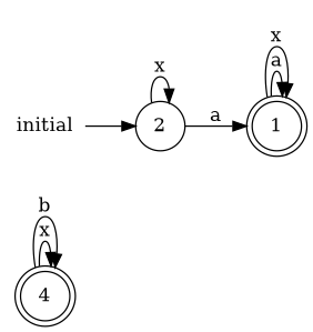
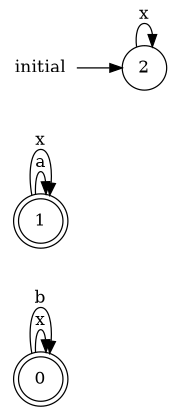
  digraph {
    rankdir=LR
    node [shape=doublecircle]
-   0 [label=4]
+   0
    1
    2 [shape=circle]
    initial [shape=plaintext]
    0 -> 0 [label=x]
    0 -> 0 [label=b]
    1 -> 1 [label=a]
    1 -> 1 [label=x]
-   2 -> 1 [label=a]
    2 -> 2 [label=x]
    initial -> 2
  }
